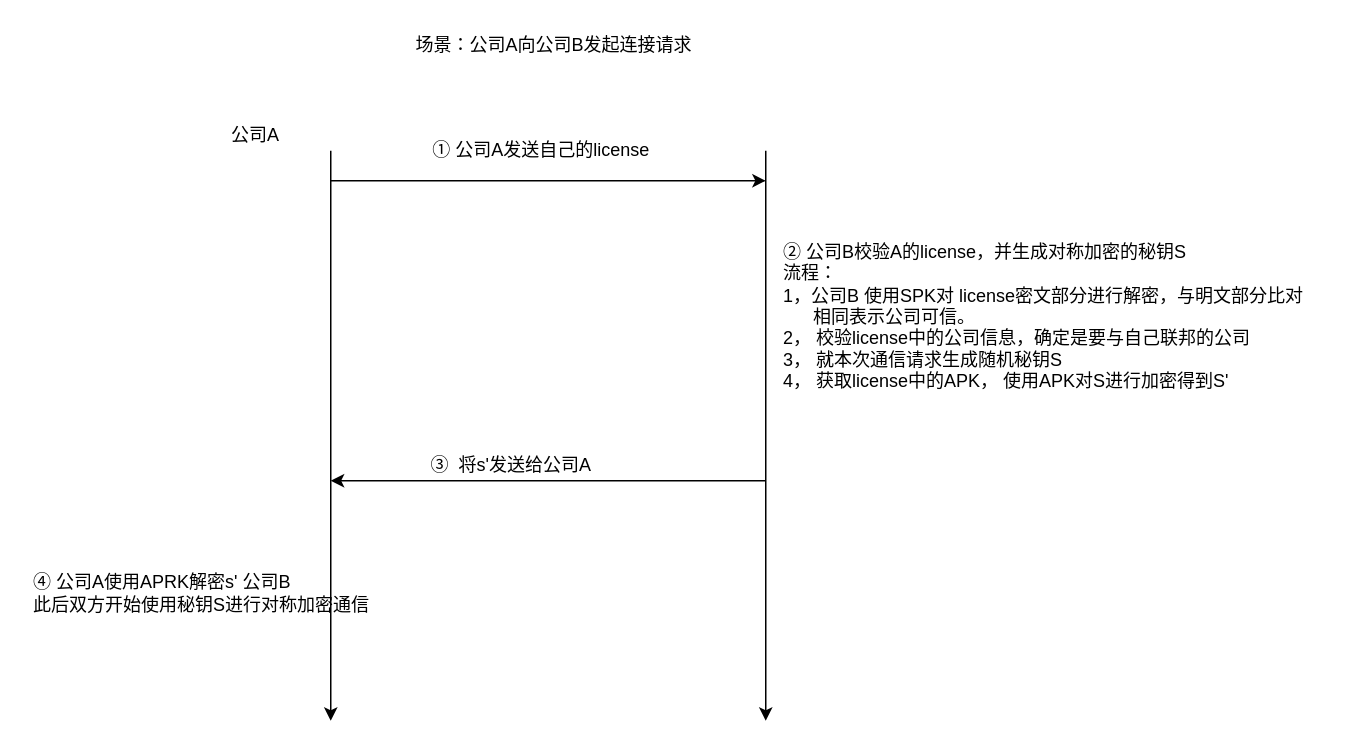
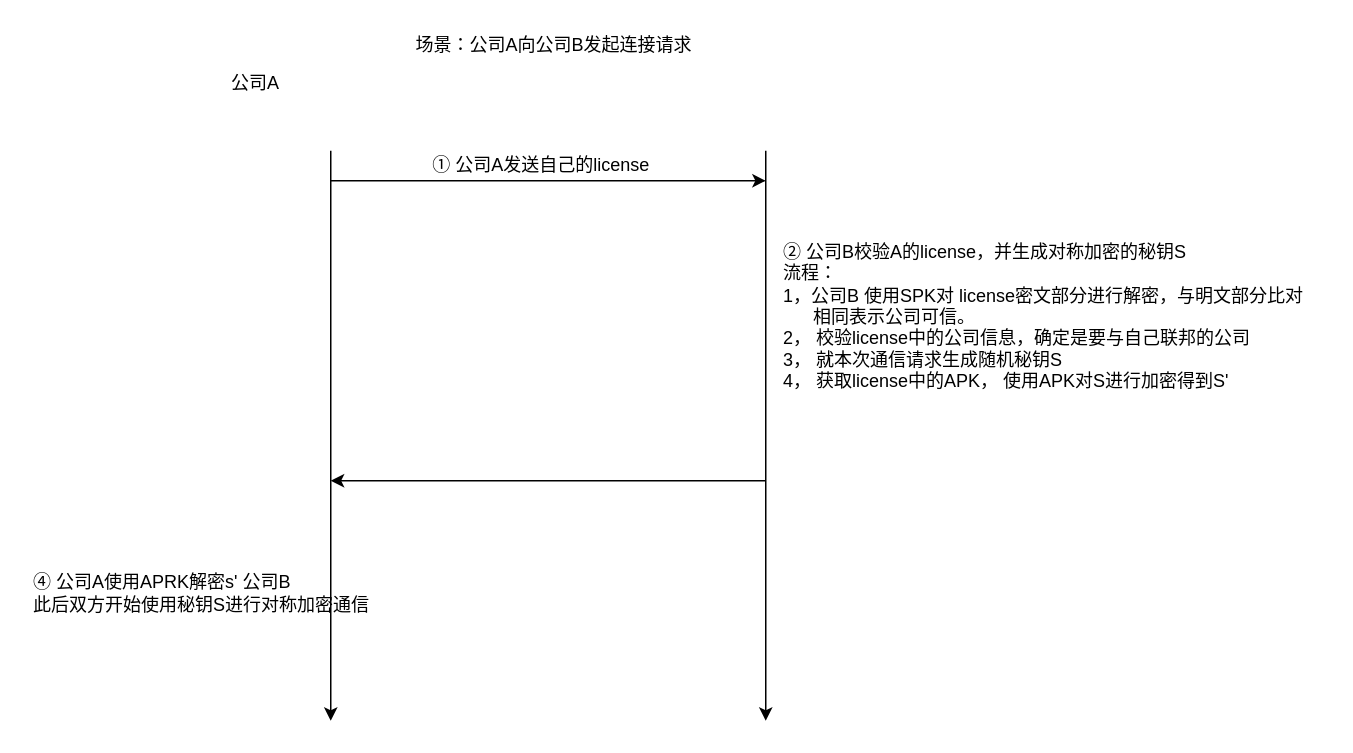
  <mxCell id="0" />
  <mxCell id="1" parent="0" />
  <mxCell id="2" value="" style="endArrow=classic;html=1;" edge="1" parent="1"><mxGeometry width="50" height="50" relative="1" as="geometry"><mxPoint x="220" y="100" as="sourcePoint" /><mxPoint x="220" y="480" as="targetPoint" /></mxGeometry></mxCell>
  <mxCell id="3" value="" style="endArrow=classic;html=1;" edge="1" parent="1"><mxGeometry width="50" height="50" relative="1" as="geometry"><mxPoint x="510" y="100" as="sourcePoint" /><mxPoint x="510" y="480" as="targetPoint" /></mxGeometry></mxCell>
- <mxCell id="4" value="公司A" style="text;html=1;strokeColor=none;fillColor=none;align=center;verticalAlign=middle;whiteSpace=wrap;rounded=0;" vertex="1" parent="1"><mxGeometry x="150" y="80" width="40" height="20" as="geometry" /></mxCell>
+ <mxCell id="4" value="公司A" style="text;html=1;strokeColor=none;fillColor=none;align=center;verticalAlign=middle;whiteSpace=wrap;rounded=0;" vertex="1" parent="1"><mxGeometry x="150" y="45" width="40" height="20" as="geometry" /></mxCell>
  <mxCell id="5" value="场景：公司A向公司B发起连接请求" style="text;html=1;strokeColor=none;fillColor=none;align=center;verticalAlign=middle;whiteSpace=wrap;rounded=0;" vertex="1" parent="1"><mxGeometry x="264" y="20" width="210" height="20" as="geometry" /></mxCell>
  <mxCell id="6" value="" style="endArrow=classic;html=1;" edge="1" parent="1"><mxGeometry width="50" height="50" relative="1" as="geometry"><mxPoint x="220" y="120" as="sourcePoint" /><mxPoint x="510" y="120" as="targetPoint" /></mxGeometry></mxCell>
- <mxCell id="7" value="① 公司A发送自己的license" style="text;html=1;align=center;verticalAlign=middle;resizable=0;points=[];autosize=1;strokeColor=none;" vertex="1" parent="1"><mxGeometry x="280" y="90" width="160" height="20" as="geometry" /></mxCell>
+ <mxCell id="7" value="① 公司A发送自己的license" style="text;html=1;align=center;verticalAlign=middle;resizable=0;points=[];autosize=1;strokeColor=none;" vertex="1" parent="1"><mxGeometry x="280" y="100" width="160" height="20" as="geometry" /></mxCell>
  <mxCell id="8" value="② 公司B校验A的license，并生成对称加密的秘钥S&lt;br&gt;流程：&lt;br&gt;1，公司B 使用SPK对 license密文部分进行解密，与明文部分比对&lt;br&gt;&amp;nbsp; &amp;nbsp; &amp;nbsp; 相同表示公司可信。&lt;br&gt;2， 校验license中的公司信息，确定是要与自己联邦的公司&lt;br&gt;3， 就本次通信请求生成随机秘钥S&lt;br&gt;4， 获取license中的APK， 使用APK对S进行加密得到S'&lt;br&gt;&lt;br&gt;&lt;div&gt;&lt;br&gt;&lt;/div&gt;" style="text;html=1;align=left;verticalAlign=middle;resizable=0;points=[];autosize=1;strokeColor=none;" vertex="1" parent="1"><mxGeometry x="520" y="160" width="360" height="130" as="geometry" /></mxCell>
  <mxCell id="9" value="" style="endArrow=classic;html=1;" edge="1" parent="1"><mxGeometry width="50" height="50" relative="1" as="geometry"><mxPoint x="510" y="320" as="sourcePoint" /><mxPoint x="220" y="320" as="targetPoint" /></mxGeometry></mxCell>
- <mxCell id="10" value="③&amp;nbsp; 将s'发送给公司A" style="text;html=1;align=center;verticalAlign=middle;resizable=0;points=[];autosize=1;strokeColor=none;" vertex="1" parent="1"><mxGeometry x="280" y="300" width="120" height="20" as="geometry" /></mxCell>
  <mxCell id="11" value="④ 公司A使用APRK解密s' 公司B&lt;br&gt;此后双方开始使用秘钥S进行对称加密通信" style="text;html=1;align=left;verticalAlign=middle;resizable=0;points=[];autosize=1;strokeColor=none;" vertex="1" parent="1"><mxGeometry x="20" y="380" width="240" height="30" as="geometry" /></mxCell>
